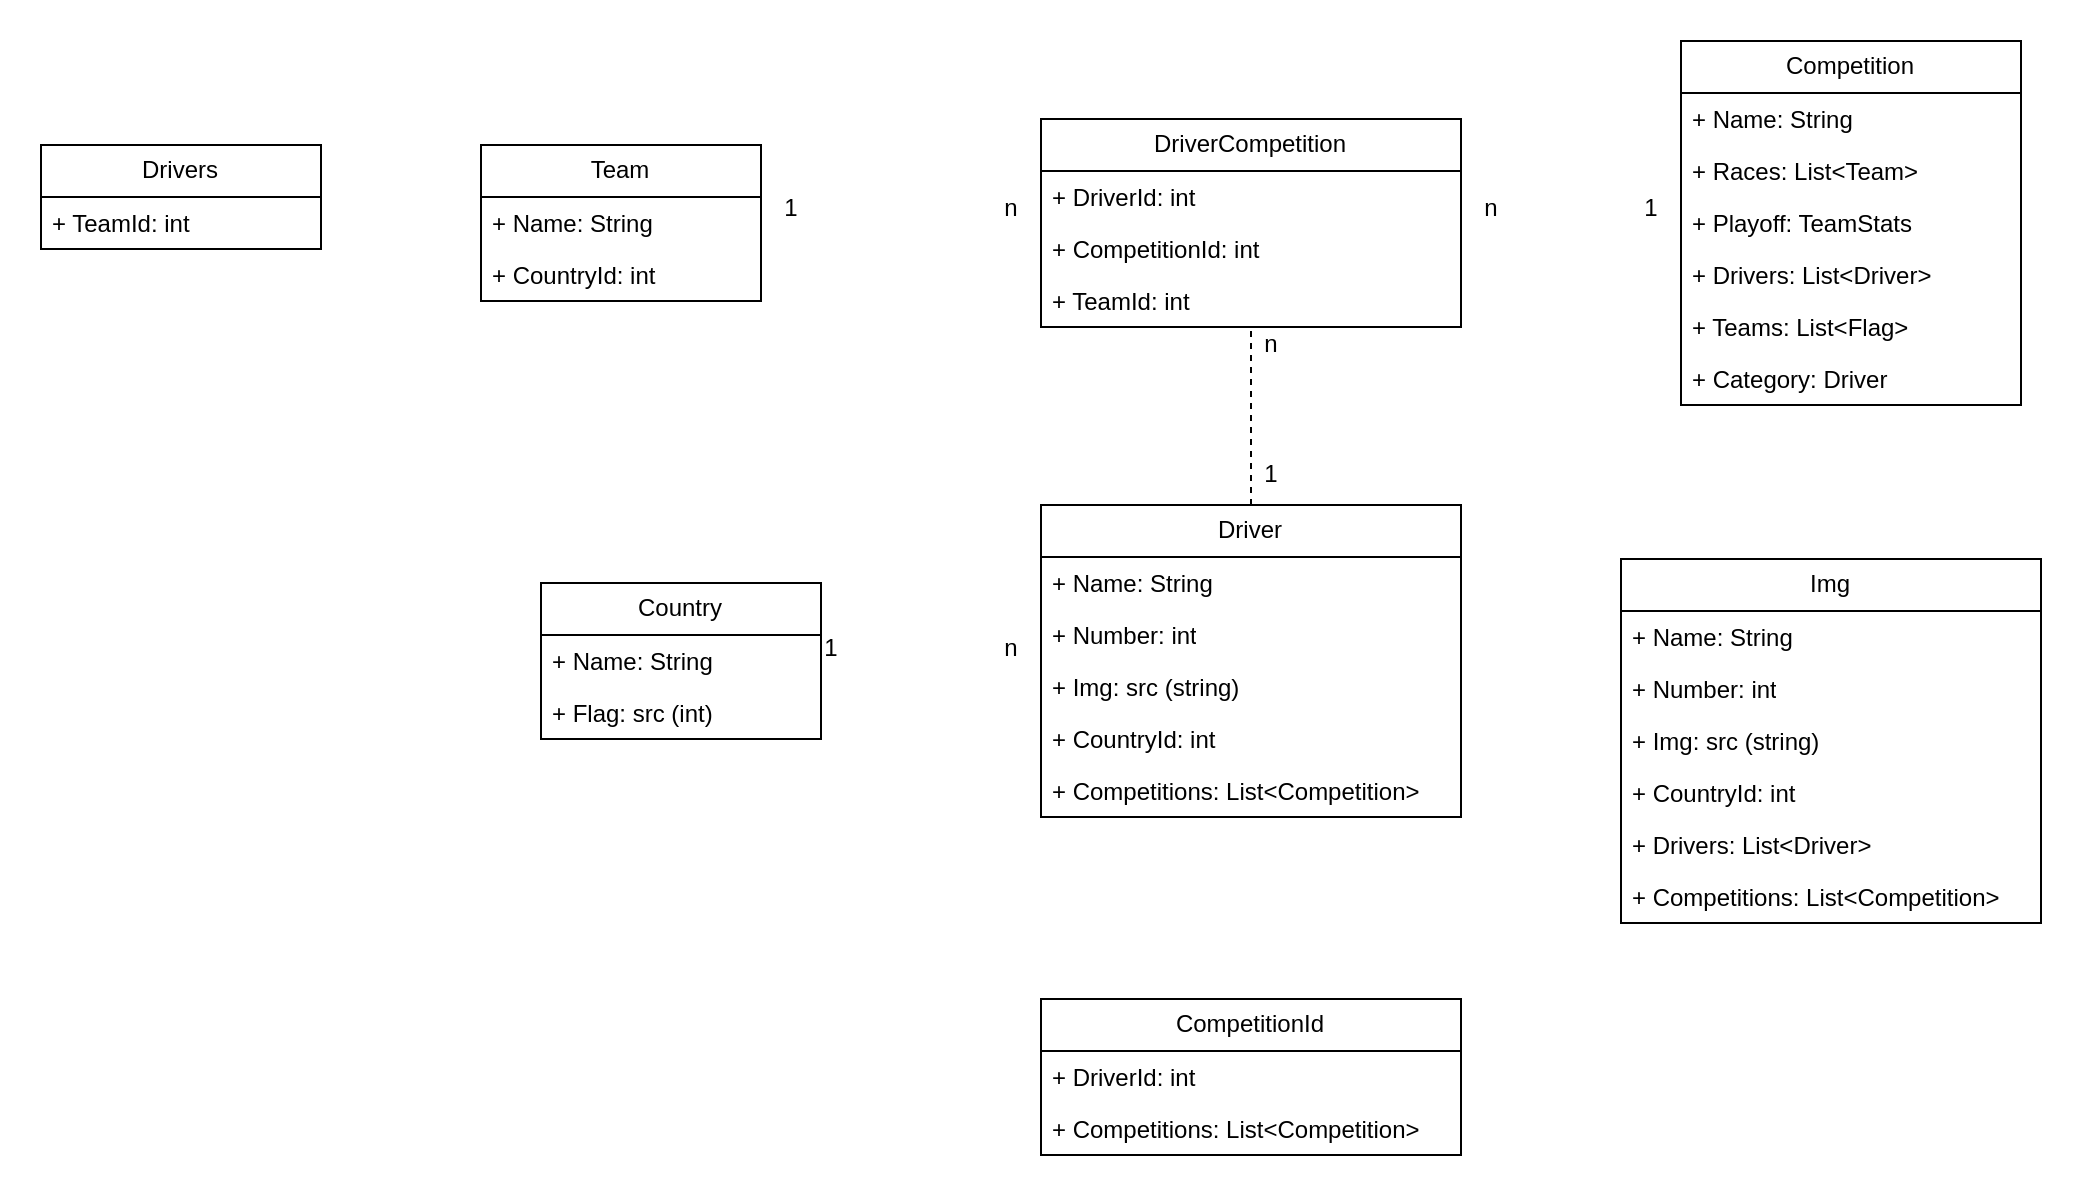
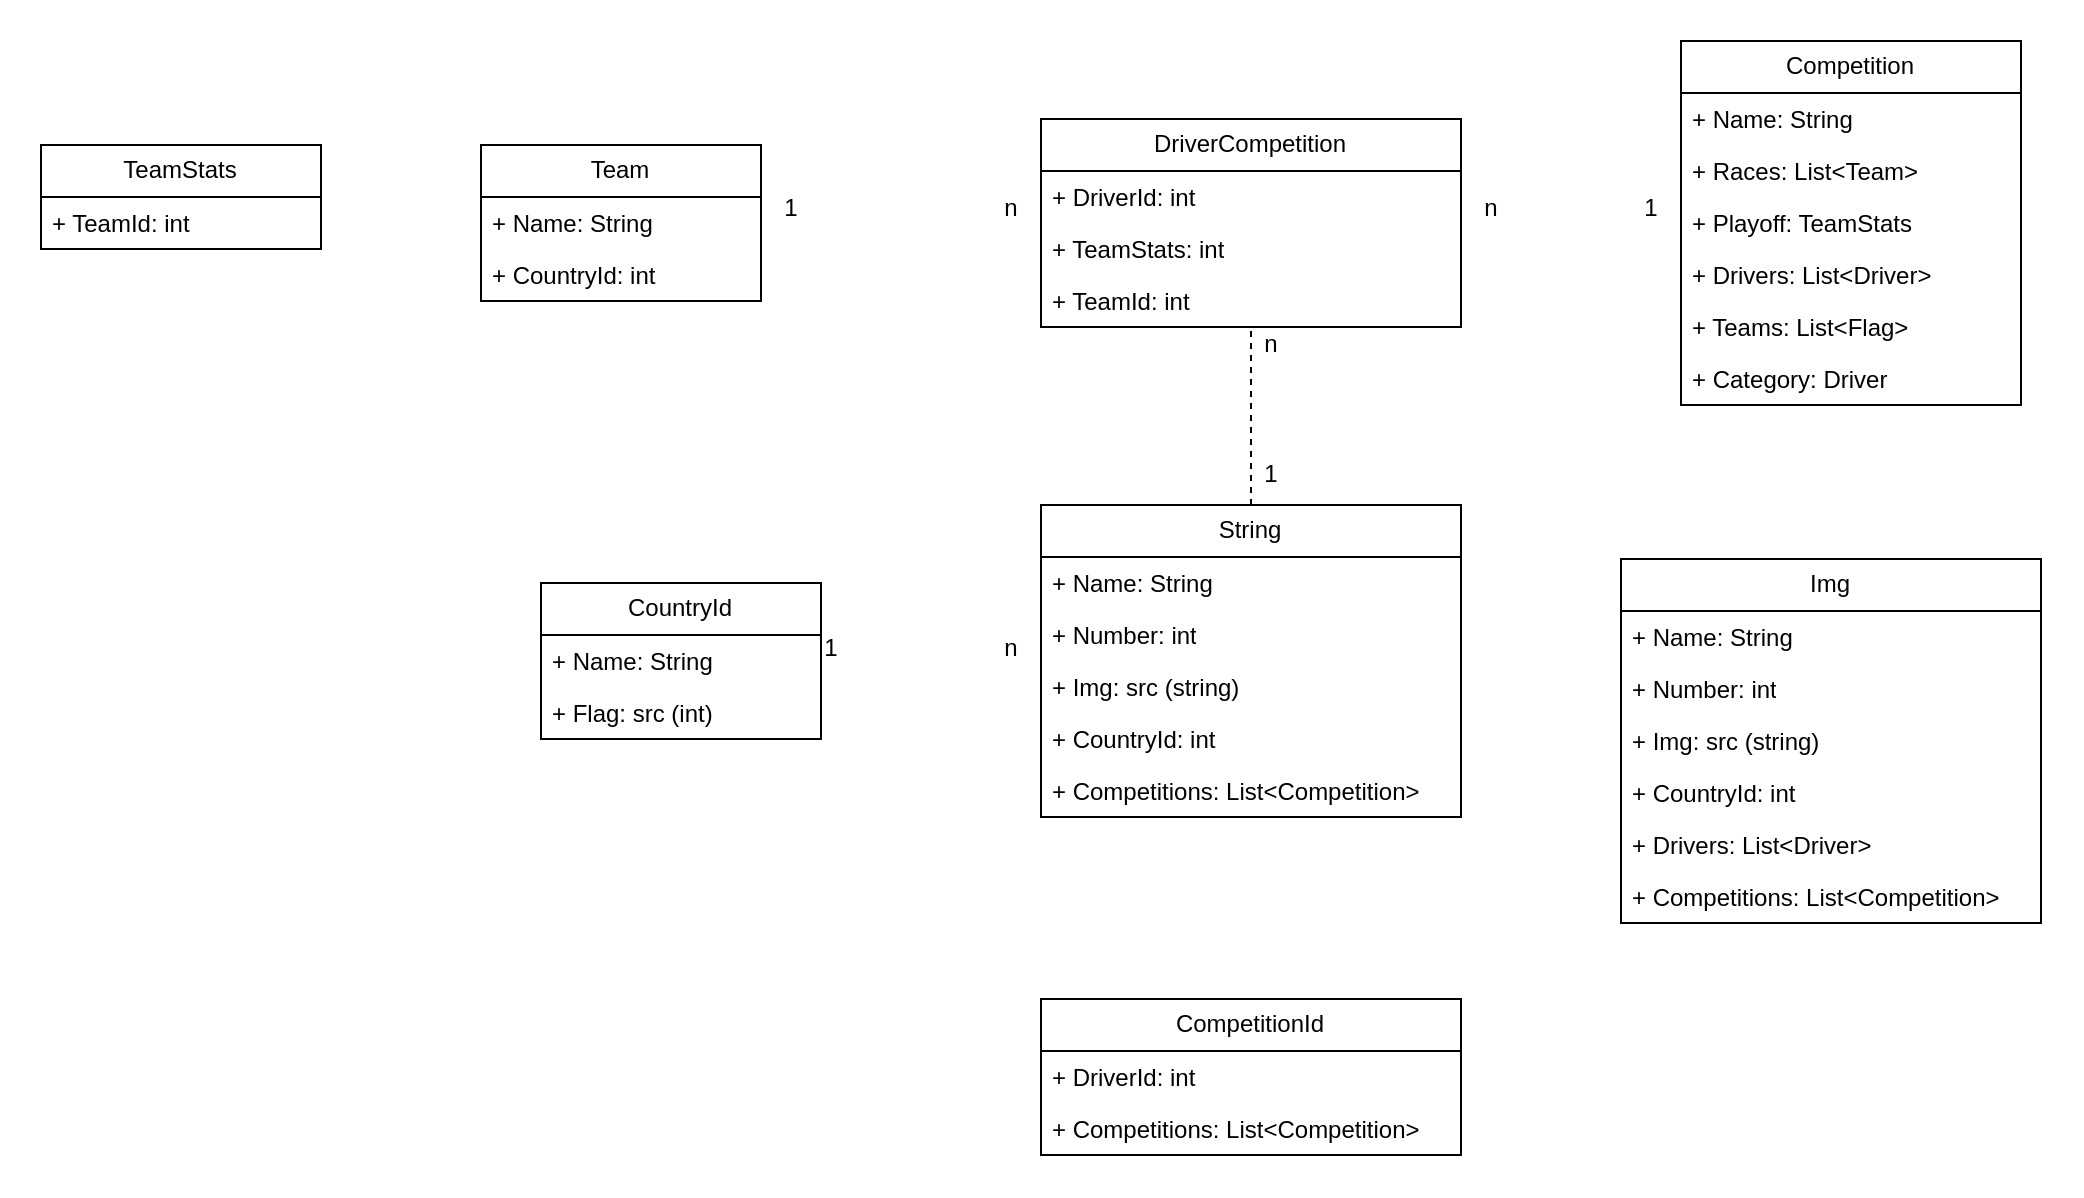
  <mxCell id="0" />
  <mxCell id="1" parent="0" />
  <mxCell id="2" value="Competition" style="swimlane;fontStyle=0;childLayout=stackLayout;horizontal=1;startSize=26;fillColor=none;horizontalStack=0;resizeParent=1;resizeParentMax=0;resizeLast=0;collapsible=1;marginBottom=0;whiteSpace=wrap;html=1;" vertex="1" parent="1"><mxGeometry x="840" y="20" width="170" height="182" as="geometry" /></mxCell>
  <mxCell id="3" value="+ Name: String" style="text;strokeColor=none;fillColor=none;align=left;verticalAlign=top;spacingLeft=4;spacingRight=4;overflow=hidden;rotatable=0;points=[[0,0.5],[1,0.5]];portConstraint=eastwest;whiteSpace=wrap;html=1;" vertex="1" parent="2"><mxGeometry y="26" width="170" height="26" as="geometry" /></mxCell>
  <mxCell id="4" value="+ Races: List&amp;lt;Team&amp;gt;" style="text;strokeColor=none;fillColor=none;align=left;verticalAlign=top;spacingLeft=4;spacingRight=4;overflow=hidden;rotatable=0;points=[[0,0.5],[1,0.5]];portConstraint=eastwest;whiteSpace=wrap;html=1;" vertex="1" parent="2"><mxGeometry y="52" width="170" height="26" as="geometry" /></mxCell>
  <mxCell id="5" value="+ Playoff: TeamStats" style="text;strokeColor=none;fillColor=none;align=left;verticalAlign=top;spacingLeft=4;spacingRight=4;overflow=hidden;rotatable=0;points=[[0,0.5],[1,0.5]];portConstraint=eastwest;whiteSpace=wrap;html=1;" vertex="1" parent="2"><mxGeometry y="78" width="170" height="26" as="geometry" /></mxCell>
  <mxCell id="6" value="+ Drivers: List&amp;lt;Driver&amp;gt;" style="text;strokeColor=none;fillColor=none;align=left;verticalAlign=top;spacingLeft=4;spacingRight=4;overflow=hidden;rotatable=0;points=[[0,0.5],[1,0.5]];portConstraint=eastwest;whiteSpace=wrap;html=1;" vertex="1" parent="2"><mxGeometry y="104" width="170" height="26" as="geometry" /></mxCell>
  <mxCell id="7" value="+ Teams: List&amp;lt;Flag&amp;gt;" style="text;strokeColor=none;fillColor=none;align=left;verticalAlign=top;spacingLeft=4;spacingRight=4;overflow=hidden;rotatable=0;points=[[0,0.5],[1,0.5]];portConstraint=eastwest;whiteSpace=wrap;html=1;" vertex="1" parent="2"><mxGeometry y="130" width="170" height="26" as="geometry" /></mxCell>
  <mxCell id="8" value="+ Category: Driver" style="text;strokeColor=none;fillColor=none;align=left;verticalAlign=top;spacingLeft=4;spacingRight=4;overflow=hidden;rotatable=0;points=[[0,0.5],[1,0.5]];portConstraint=eastwest;whiteSpace=wrap;html=1;" vertex="1" parent="2"><mxGeometry y="156" width="170" height="26" as="geometry" /></mxCell>
- <mxCell id="9" value="Driver" style="swimlane;fontStyle=0;childLayout=stackLayout;horizontal=1;startSize=26;fillColor=none;horizontalStack=0;resizeParent=1;resizeParentMax=0;resizeLast=0;collapsible=1;marginBottom=0;whiteSpace=wrap;html=1;" vertex="1" parent="1"><mxGeometry x="520" y="252" width="210" height="156" as="geometry" /></mxCell>
+ <mxCell id="9" value="String" style="swimlane;fontStyle=0;childLayout=stackLayout;horizontal=1;startSize=26;fillColor=none;horizontalStack=0;resizeParent=1;resizeParentMax=0;resizeLast=0;collapsible=1;marginBottom=0;whiteSpace=wrap;html=1;" vertex="1" parent="1"><mxGeometry x="520" y="252" width="210" height="156" as="geometry" /></mxCell>
  <mxCell id="10" value="+ Name: String" style="text;strokeColor=none;fillColor=none;align=left;verticalAlign=top;spacingLeft=4;spacingRight=4;overflow=hidden;rotatable=0;points=[[0,0.5],[1,0.5]];portConstraint=eastwest;whiteSpace=wrap;html=1;" vertex="1" parent="9"><mxGeometry y="26" width="210" height="26" as="geometry" /></mxCell>
  <mxCell id="11" value="+ Number: int" style="text;strokeColor=none;fillColor=none;align=left;verticalAlign=top;spacingLeft=4;spacingRight=4;overflow=hidden;rotatable=0;points=[[0,0.5],[1,0.5]];portConstraint=eastwest;whiteSpace=wrap;html=1;" vertex="1" parent="9"><mxGeometry y="52" width="210" height="26" as="geometry" /></mxCell>
  <mxCell id="12" value="+ Img: src (string)" style="text;strokeColor=none;fillColor=none;align=left;verticalAlign=top;spacingLeft=4;spacingRight=4;overflow=hidden;rotatable=0;points=[[0,0.5],[1,0.5]];portConstraint=eastwest;whiteSpace=wrap;html=1;" vertex="1" parent="9"><mxGeometry y="78" width="210" height="26" as="geometry" /></mxCell>
  <mxCell id="13" value="+ CountryId: int" style="text;strokeColor=none;fillColor=none;align=left;verticalAlign=top;spacingLeft=4;spacingRight=4;overflow=hidden;rotatable=0;points=[[0,0.5],[1,0.5]];portConstraint=eastwest;whiteSpace=wrap;html=1;" vertex="1" parent="9"><mxGeometry y="104" width="210" height="26" as="geometry" /></mxCell>
  <mxCell id="14" value="+ Competitions: List&amp;lt;Competition&amp;gt;" style="text;strokeColor=none;fillColor=none;align=left;verticalAlign=top;spacingLeft=4;spacingRight=4;overflow=hidden;rotatable=0;points=[[0,0.5],[1,0.5]];portConstraint=eastwest;whiteSpace=wrap;html=1;" vertex="1" parent="9"><mxGeometry y="130" width="210" height="26" as="geometry" /></mxCell>
  <mxCell id="15" value="Team" style="swimlane;fontStyle=0;childLayout=stackLayout;horizontal=1;startSize=26;fillColor=none;horizontalStack=0;resizeParent=1;resizeParentMax=0;resizeLast=0;collapsible=1;marginBottom=0;whiteSpace=wrap;html=1;" vertex="1" parent="1"><mxGeometry x="240" y="72" width="140" height="78" as="geometry" /></mxCell>
  <mxCell id="16" value="+ Name: String" style="text;strokeColor=none;fillColor=none;align=left;verticalAlign=top;spacingLeft=4;spacingRight=4;overflow=hidden;rotatable=0;points=[[0,0.5],[1,0.5]];portConstraint=eastwest;whiteSpace=wrap;html=1;" vertex="1" parent="15"><mxGeometry y="26" width="140" height="26" as="geometry" /></mxCell>
  <mxCell id="17" value="+ CountryId: int" style="text;strokeColor=none;fillColor=none;align=left;verticalAlign=top;spacingLeft=4;spacingRight=4;overflow=hidden;rotatable=0;points=[[0,0.5],[1,0.5]];portConstraint=eastwest;whiteSpace=wrap;html=1;" vertex="1" parent="15"><mxGeometry y="52" width="140" height="26" as="geometry" /></mxCell>
- <mxCell id="18" value="Country" style="swimlane;fontStyle=0;childLayout=stackLayout;horizontal=1;startSize=26;fillColor=none;horizontalStack=0;resizeParent=1;resizeParentMax=0;resizeLast=0;collapsible=1;marginBottom=0;whiteSpace=wrap;html=1;" vertex="1" parent="1"><mxGeometry x="270" y="291" width="140" height="78" as="geometry" /></mxCell>
+ <mxCell id="18" value="CountryId" style="swimlane;fontStyle=0;childLayout=stackLayout;horizontal=1;startSize=26;fillColor=none;horizontalStack=0;resizeParent=1;resizeParentMax=0;resizeLast=0;collapsible=1;marginBottom=0;whiteSpace=wrap;html=1;" vertex="1" parent="1"><mxGeometry x="270" y="291" width="140" height="78" as="geometry" /></mxCell>
  <mxCell id="19" value="+ Name: String" style="text;strokeColor=none;fillColor=none;align=left;verticalAlign=top;spacingLeft=4;spacingRight=4;overflow=hidden;rotatable=0;points=[[0,0.5],[1,0.5]];portConstraint=eastwest;whiteSpace=wrap;html=1;" vertex="1" parent="18"><mxGeometry y="26" width="140" height="26" as="geometry" /></mxCell>
  <mxCell id="20" value="+ Flag: src (int)" style="text;strokeColor=none;fillColor=none;align=left;verticalAlign=top;spacingLeft=4;spacingRight=4;overflow=hidden;rotatable=0;points=[[0,0.5],[1,0.5]];portConstraint=eastwest;whiteSpace=wrap;html=1;" vertex="1" parent="18"><mxGeometry y="52" width="140" height="26" as="geometry" /></mxCell>
  <mxCell id="21" value="CompetitionId" style="swimlane;fontStyle=0;childLayout=stackLayout;horizontal=1;startSize=26;fillColor=none;horizontalStack=0;resizeParent=1;resizeParentMax=0;resizeLast=0;collapsible=1;marginBottom=0;whiteSpace=wrap;html=1;" vertex="1" parent="1"><mxGeometry x="520" y="499" width="210" height="78" as="geometry" /></mxCell>
  <mxCell id="22" value="+ DriverId: int" style="text;strokeColor=none;fillColor=none;align=left;verticalAlign=top;spacingLeft=4;spacingRight=4;overflow=hidden;rotatable=0;points=[[0,0.5],[1,0.5]];portConstraint=eastwest;whiteSpace=wrap;html=1;" vertex="1" parent="21"><mxGeometry y="26" width="210" height="26" as="geometry" /></mxCell>
  <mxCell id="23" value="+ Competitions: List&amp;lt;Competition&amp;gt;" style="text;strokeColor=none;fillColor=none;align=left;verticalAlign=top;spacingLeft=4;spacingRight=4;overflow=hidden;rotatable=0;points=[[0,0.5],[1,0.5]];portConstraint=eastwest;whiteSpace=wrap;html=1;" vertex="1" parent="21"><mxGeometry y="52" width="210" height="26" as="geometry" /></mxCell>
  <mxCell id="24" value="Img" style="swimlane;fontStyle=0;childLayout=stackLayout;horizontal=1;startSize=26;fillColor=none;horizontalStack=0;resizeParent=1;resizeParentMax=0;resizeLast=0;collapsible=1;marginBottom=0;whiteSpace=wrap;html=1;" vertex="1" parent="1"><mxGeometry x="810" y="279" width="210" height="182" as="geometry" /></mxCell>
  <mxCell id="25" value="+ Name: String" style="text;strokeColor=none;fillColor=none;align=left;verticalAlign=top;spacingLeft=4;spacingRight=4;overflow=hidden;rotatable=0;points=[[0,0.5],[1,0.5]];portConstraint=eastwest;whiteSpace=wrap;html=1;" vertex="1" parent="24"><mxGeometry y="26" width="210" height="26" as="geometry" /></mxCell>
  <mxCell id="26" value="+ Number: int" style="text;strokeColor=none;fillColor=none;align=left;verticalAlign=top;spacingLeft=4;spacingRight=4;overflow=hidden;rotatable=0;points=[[0,0.5],[1,0.5]];portConstraint=eastwest;whiteSpace=wrap;html=1;" vertex="1" parent="24"><mxGeometry y="52" width="210" height="26" as="geometry" /></mxCell>
  <mxCell id="27" value="+ Img: src (string)" style="text;strokeColor=none;fillColor=none;align=left;verticalAlign=top;spacingLeft=4;spacingRight=4;overflow=hidden;rotatable=0;points=[[0,0.5],[1,0.5]];portConstraint=eastwest;whiteSpace=wrap;html=1;" vertex="1" parent="24"><mxGeometry y="78" width="210" height="26" as="geometry" /></mxCell>
  <mxCell id="28" value="+ CountryId: int" style="text;strokeColor=none;fillColor=none;align=left;verticalAlign=top;spacingLeft=4;spacingRight=4;overflow=hidden;rotatable=0;points=[[0,0.5],[1,0.5]];portConstraint=eastwest;whiteSpace=wrap;html=1;" vertex="1" parent="24"><mxGeometry y="104" width="210" height="26" as="geometry" /></mxCell>
  <mxCell id="29" value="+ Drivers: List&amp;lt;Driver&amp;gt;" style="text;strokeColor=none;fillColor=none;align=left;verticalAlign=top;spacingLeft=4;spacingRight=4;overflow=hidden;rotatable=0;points=[[0,0.5],[1,0.5]];portConstraint=eastwest;whiteSpace=wrap;html=1;" vertex="1" parent="24"><mxGeometry y="130" width="210" height="26" as="geometry" /></mxCell>
  <mxCell id="30" value="+ Competitions: List&amp;lt;Competition&amp;gt;" style="text;strokeColor=none;fillColor=none;align=left;verticalAlign=top;spacingLeft=4;spacingRight=4;overflow=hidden;rotatable=0;points=[[0,0.5],[1,0.5]];portConstraint=eastwest;whiteSpace=wrap;html=1;" vertex="1" parent="24"><mxGeometry y="156" width="210" height="26" as="geometry" /></mxCell>
  <mxCell id="31" value="DriverCompetition" style="swimlane;fontStyle=0;childLayout=stackLayout;horizontal=1;startSize=26;fillColor=none;horizontalStack=0;resizeParent=1;resizeParentMax=0;resizeLast=0;collapsible=1;marginBottom=0;whiteSpace=wrap;html=1;" vertex="1" parent="1"><mxGeometry x="520" y="59" width="210" height="104" as="geometry" /></mxCell>
  <mxCell id="32" value="+ DriverId: int" style="text;strokeColor=none;fillColor=none;align=left;verticalAlign=top;spacingLeft=4;spacingRight=4;overflow=hidden;rotatable=0;points=[[0,0.5],[1,0.5]];portConstraint=eastwest;whiteSpace=wrap;html=1;" vertex="1" parent="31"><mxGeometry y="26" width="210" height="26" as="geometry" /></mxCell>
- <mxCell id="33" value="+ CompetitionId: int" style="text;strokeColor=none;fillColor=none;align=left;verticalAlign=top;spacingLeft=4;spacingRight=4;overflow=hidden;rotatable=0;points=[[0,0.5],[1,0.5]];portConstraint=eastwest;whiteSpace=wrap;html=1;" vertex="1" parent="31"><mxGeometry y="52" width="210" height="26" as="geometry" /></mxCell>
+ <mxCell id="33" value="+ TeamStats: int" style="text;strokeColor=none;fillColor=none;align=left;verticalAlign=top;spacingLeft=4;spacingRight=4;overflow=hidden;rotatable=0;points=[[0,0.5],[1,0.5]];portConstraint=eastwest;whiteSpace=wrap;html=1;" vertex="1" parent="31"><mxGeometry y="52" width="210" height="26" as="geometry" /></mxCell>
  <mxCell id="34" value="+ TeamId: int" style="text;strokeColor=none;fillColor=none;align=left;verticalAlign=top;spacingLeft=4;spacingRight=4;overflow=hidden;rotatable=0;points=[[0,0.5],[1,0.5]];portConstraint=eastwest;whiteSpace=wrap;html=1;" vertex="1" parent="31"><mxGeometry y="78" width="210" height="26" as="geometry" /></mxCell>
  <mxCell id="35" value="" style="endArrow=none;html=1;rounded=0;dashed=1;" edge="1" parent="1" source="9" target="31"><mxGeometry width="50" height="50" relative="1" as="geometry"><mxPoint x="690" y="219" as="sourcePoint" /><mxPoint x="740" y="169" as="targetPoint" /></mxGeometry></mxCell>
  <mxCell id="36" value="1" style="text;html=1;align=center;verticalAlign=middle;resizable=0;points=[];autosize=1;strokeColor=none;fillColor=none;" vertex="1" parent="1"><mxGeometry x="620" y="222" width="30" height="30" as="geometry" /></mxCell>
  <mxCell id="37" value="n" style="text;html=1;align=center;verticalAlign=middle;resizable=0;points=[];autosize=1;strokeColor=none;fillColor=none;" vertex="1" parent="1"><mxGeometry x="620" y="157" width="30" height="30" as="geometry" /></mxCell>
  <mxCell id="38" value="n" style="text;html=1;align=center;verticalAlign=middle;resizable=0;points=[];autosize=1;strokeColor=none;fillColor=none;" vertex="1" parent="1"><mxGeometry x="730" y="89" width="30" height="30" as="geometry" /></mxCell>
  <mxCell id="39" value="1" style="text;html=1;align=center;verticalAlign=middle;resizable=0;points=[];autosize=1;strokeColor=none;fillColor=none;" vertex="1" parent="1"><mxGeometry x="810" y="89" width="30" height="30" as="geometry" /></mxCell>
  <mxCell id="40" value="n" style="text;html=1;align=center;verticalAlign=middle;resizable=0;points=[];autosize=1;strokeColor=none;fillColor=none;" vertex="1" parent="1"><mxGeometry x="490" y="89" width="30" height="30" as="geometry" /></mxCell>
  <mxCell id="41" value="1" style="text;html=1;align=center;verticalAlign=middle;resizable=0;points=[];autosize=1;strokeColor=none;fillColor=none;" vertex="1" parent="1"><mxGeometry x="380" y="89" width="30" height="30" as="geometry" /></mxCell>
  <mxCell id="42" value="n" style="text;html=1;align=center;verticalAlign=middle;resizable=0;points=[];autosize=1;strokeColor=none;fillColor=none;" vertex="1" parent="1"><mxGeometry x="490" y="309" width="30" height="30" as="geometry" /></mxCell>
  <mxCell id="43" value="1" style="text;html=1;align=center;verticalAlign=middle;resizable=0;points=[];autosize=1;strokeColor=none;fillColor=none;" vertex="1" parent="1"><mxGeometry x="400" y="309" width="30" height="30" as="geometry" /></mxCell>
- <mxCell id="44" value="Drivers" style="swimlane;fontStyle=0;childLayout=stackLayout;horizontal=1;startSize=26;fillColor=none;horizontalStack=0;resizeParent=1;resizeParentMax=0;resizeLast=0;collapsible=1;marginBottom=0;whiteSpace=wrap;html=1;" vertex="1" parent="1"><mxGeometry x="20" y="72" width="140" height="52" as="geometry" /></mxCell>
+ <mxCell id="44" value="TeamStats" style="swimlane;fontStyle=0;childLayout=stackLayout;horizontal=1;startSize=26;fillColor=none;horizontalStack=0;resizeParent=1;resizeParentMax=0;resizeLast=0;collapsible=1;marginBottom=0;whiteSpace=wrap;html=1;" vertex="1" parent="1"><mxGeometry x="20" y="72" width="140" height="52" as="geometry" /></mxCell>
  <mxCell id="45" value="+ TeamId: int" style="text;strokeColor=none;fillColor=none;align=left;verticalAlign=top;spacingLeft=4;spacingRight=4;overflow=hidden;rotatable=0;points=[[0,0.5],[1,0.5]];portConstraint=eastwest;whiteSpace=wrap;html=1;" vertex="1" parent="44"><mxGeometry y="26" width="140" height="26" as="geometry" /></mxCell>
